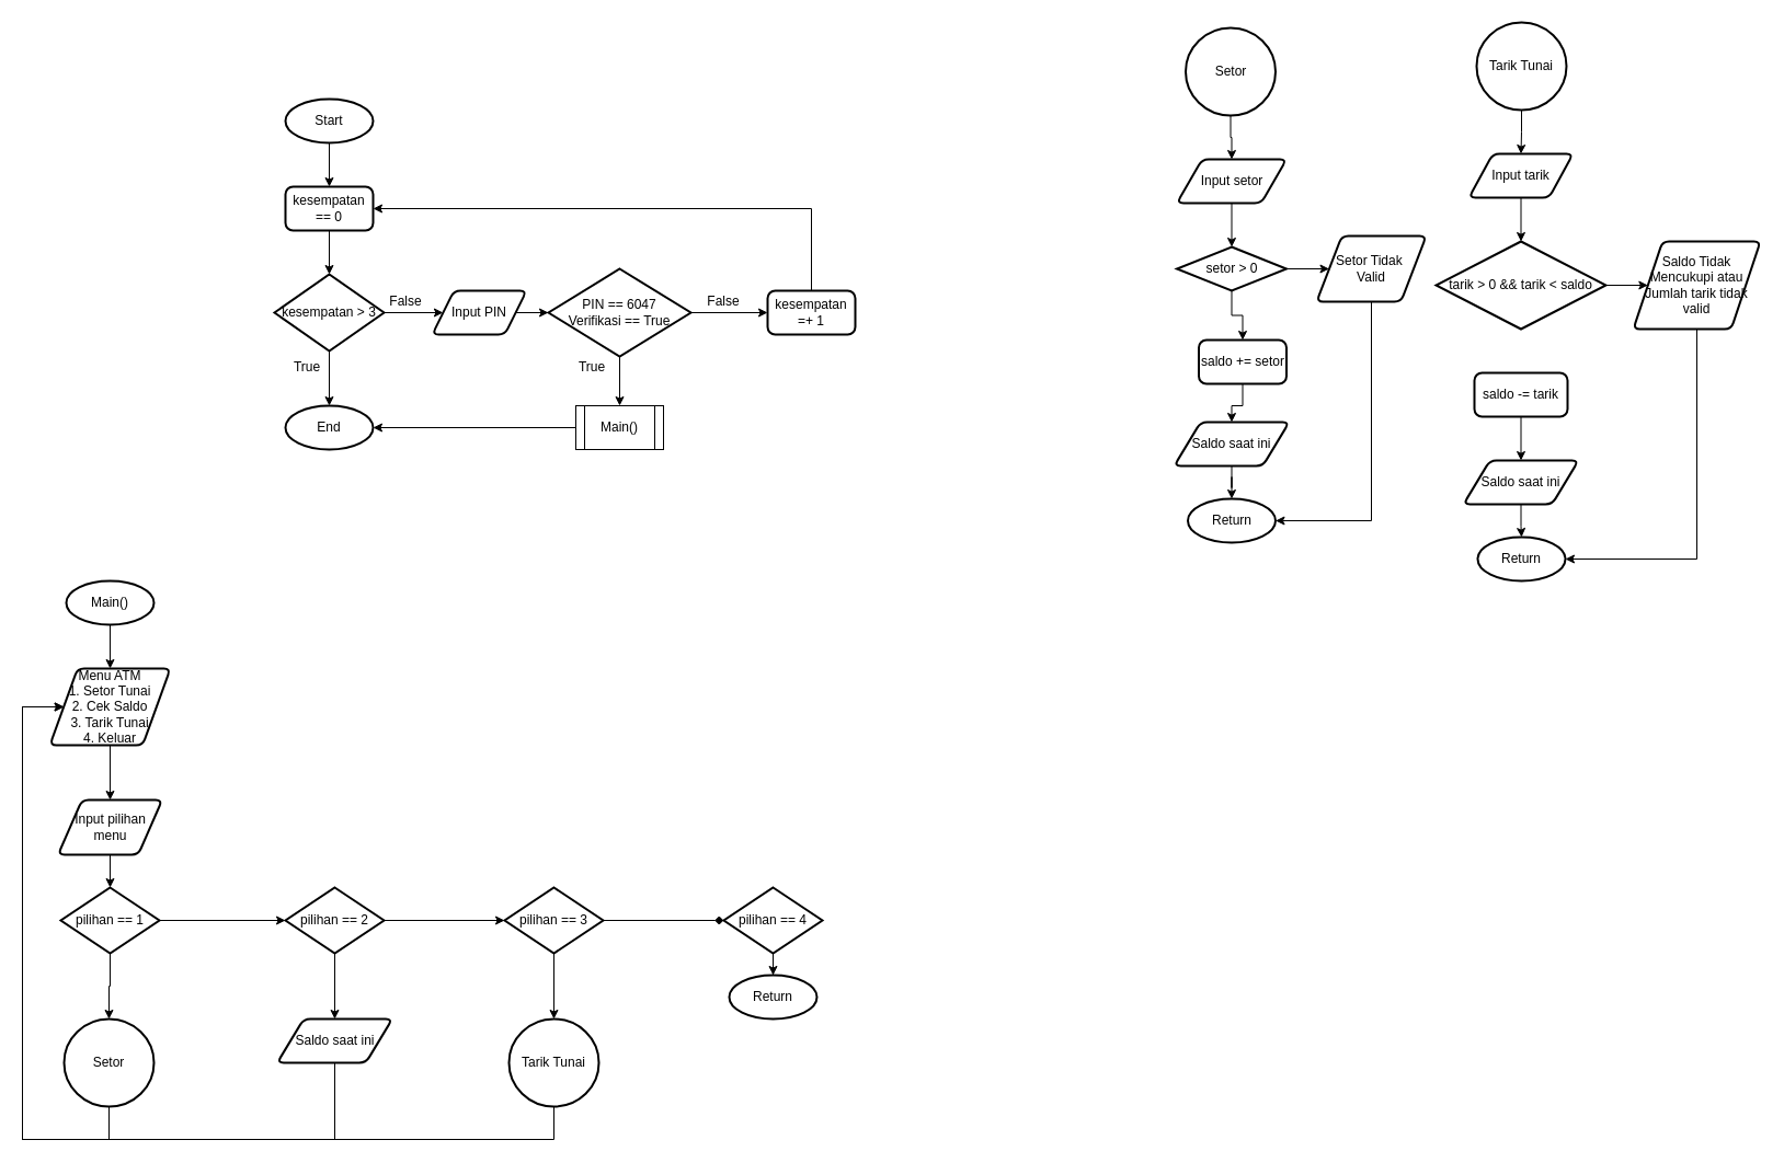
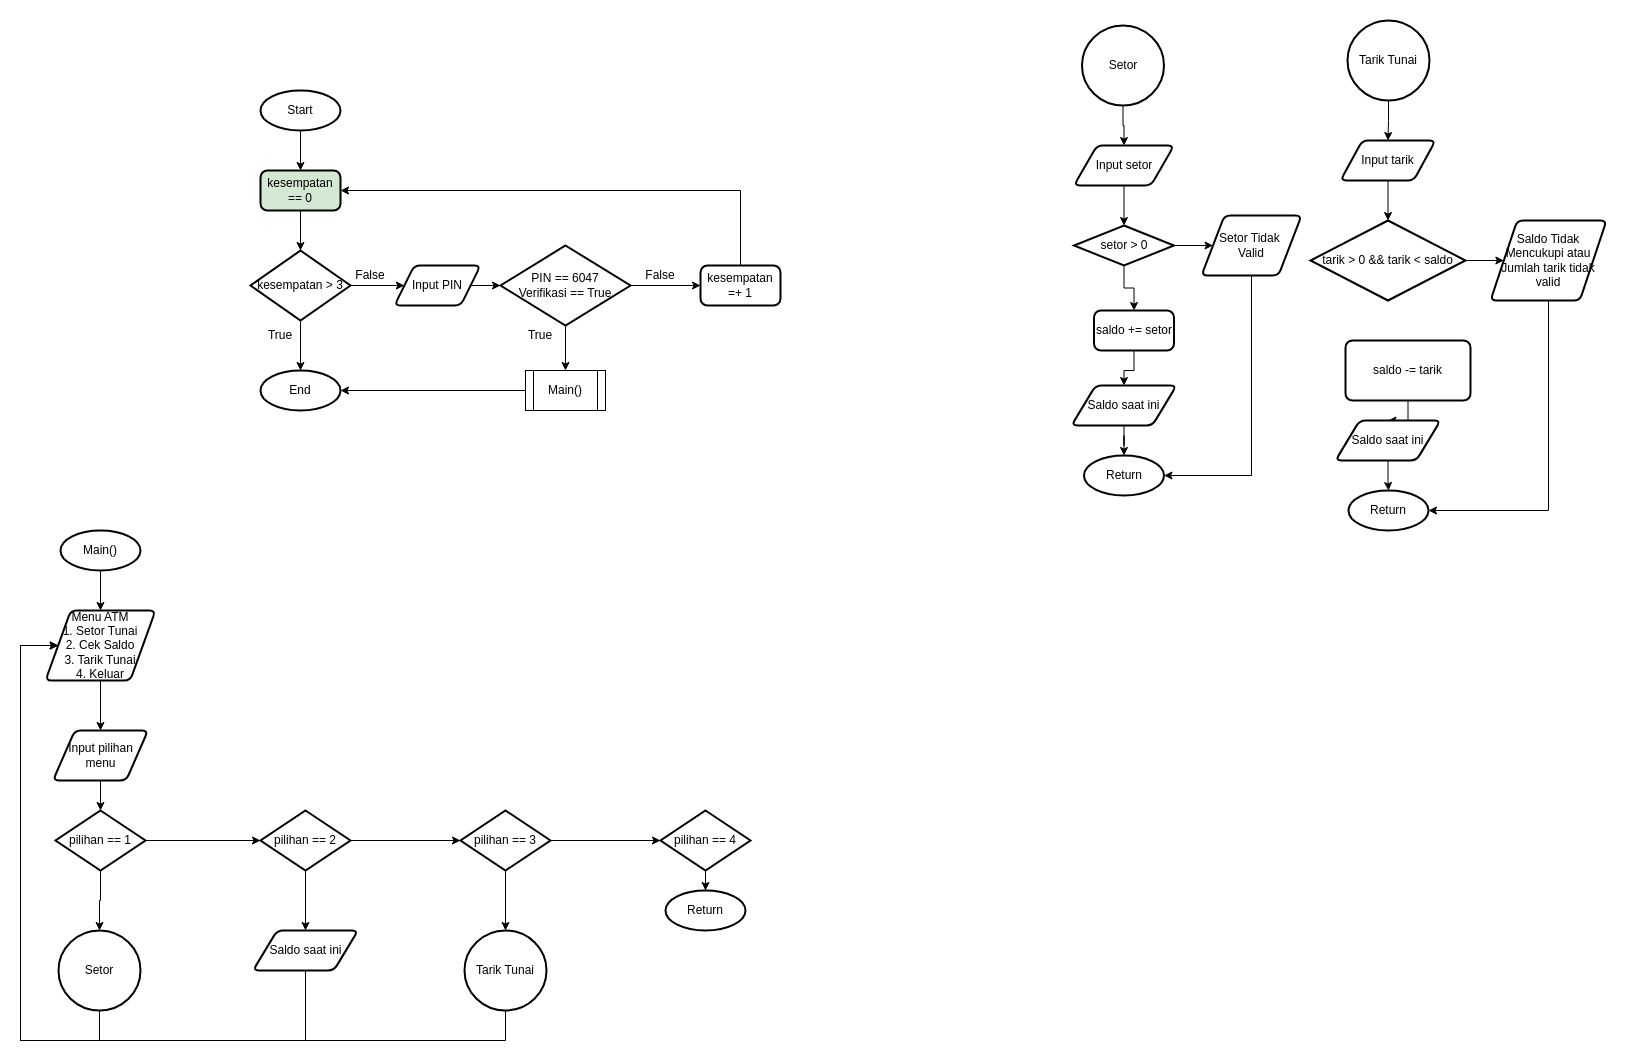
  <mxCell id="0" />
  <mxCell id="1" parent="0" />
  <mxCell id="2" value="" style="edgeStyle=orthogonalEdgeStyle;rounded=0;orthogonalLoop=1;jettySize=auto;html=1;" edge="1" parent="1" source="3" target="10"><mxGeometry relative="1" as="geometry" /></mxCell>
  <mxCell id="3" value="Start" style="strokeWidth=2;html=1;shape=mxgraph.flowchart.start_1;whiteSpace=wrap;" vertex="1" parent="1"><mxGeometry x="260" y="90" width="80" height="40" as="geometry" /></mxCell>
  <mxCell id="4" value="" style="edgeStyle=orthogonalEdgeStyle;rounded=0;orthogonalLoop=1;jettySize=auto;html=1;" edge="1" parent="1" source="6" target="8"><mxGeometry relative="1" as="geometry" /></mxCell>
  <mxCell id="5" value="" style="edgeStyle=orthogonalEdgeStyle;rounded=0;orthogonalLoop=1;jettySize=auto;html=1;" edge="1" parent="1" source="6" target="20"><mxGeometry relative="1" as="geometry" /></mxCell>
  <mxCell id="6" value="PIN == 6047&lt;div&gt;Verifikasi == True&lt;/div&gt;" style="strokeWidth=2;html=1;shape=mxgraph.flowchart.decision;whiteSpace=wrap;" vertex="1" parent="1"><mxGeometry x="500" y="245" width="130" height="80" as="geometry" /></mxCell>
  <mxCell id="7" style="edgeStyle=orthogonalEdgeStyle;rounded=0;orthogonalLoop=1;jettySize=auto;html=1;exitX=0.5;exitY=0;exitDx=0;exitDy=0;entryX=1;entryY=0.5;entryDx=0;entryDy=0;" edge="1" parent="1" source="8" target="10"><mxGeometry relative="1" as="geometry" /></mxCell>
  <mxCell id="8" value="kesempatan =+ 1" style="rounded=1;whiteSpace=wrap;html=1;absoluteArcSize=1;arcSize=14;strokeWidth=2;" vertex="1" parent="1"><mxGeometry x="700" y="265" width="80" height="40" as="geometry" /></mxCell>
  <mxCell id="9" value="" style="edgeStyle=orthogonalEdgeStyle;rounded=0;orthogonalLoop=1;jettySize=auto;html=1;" edge="1" parent="1" source="10" target="13"><mxGeometry relative="1" as="geometry" /></mxCell>
- <mxCell id="10" value="kesempatan == 0" style="rounded=1;whiteSpace=wrap;html=1;absoluteArcSize=1;arcSize=14;strokeWidth=2;" vertex="1" parent="1"><mxGeometry x="260" y="170" width="80" height="40" as="geometry" /></mxCell>
+ <mxCell id="10" value="kesempatan == 0" style="rounded=1;whiteSpace=wrap;html=1;absoluteArcSize=1;arcSize=14;strokeWidth=2;fillColor=#d5e8d4;" vertex="1" parent="1"><mxGeometry x="260" y="170" width="80" height="40" as="geometry" /></mxCell>
  <mxCell id="11" value="" style="edgeStyle=orthogonalEdgeStyle;rounded=0;orthogonalLoop=1;jettySize=auto;html=1;" edge="1" parent="1" source="13" target="14"><mxGeometry relative="1" as="geometry" /></mxCell>
  <mxCell id="12" value="" style="edgeStyle=orthogonalEdgeStyle;rounded=0;orthogonalLoop=1;jettySize=auto;html=1;" edge="1" parent="1" source="13" target="18"><mxGeometry relative="1" as="geometry" /></mxCell>
  <mxCell id="13" value="kesempatan &amp;gt; 3" style="strokeWidth=2;html=1;shape=mxgraph.flowchart.decision;whiteSpace=wrap;" vertex="1" parent="1"><mxGeometry x="250" y="250" width="100" height="70" as="geometry" /></mxCell>
  <mxCell id="14" value="End" style="strokeWidth=2;html=1;shape=mxgraph.flowchart.start_1;whiteSpace=wrap;" vertex="1" parent="1"><mxGeometry x="260" y="370" width="80" height="40" as="geometry" /></mxCell>
  <mxCell id="15" value="True" style="text;html=1;align=center;verticalAlign=middle;whiteSpace=wrap;rounded=0;" vertex="1" parent="1"><mxGeometry x="250" y="320" width="60" height="30" as="geometry" /></mxCell>
  <mxCell id="16" value="False" style="text;html=1;align=center;verticalAlign=middle;whiteSpace=wrap;rounded=0;" vertex="1" parent="1"><mxGeometry x="340" y="260" width="60" height="30" as="geometry" /></mxCell>
  <mxCell id="17" value="" style="edgeStyle=orthogonalEdgeStyle;rounded=0;orthogonalLoop=1;jettySize=auto;html=1;" edge="1" parent="1" source="18" target="6"><mxGeometry relative="1" as="geometry" /></mxCell>
  <mxCell id="18" value="Input PIN" style="shape=parallelogram;html=1;strokeWidth=2;perimeter=parallelogramPerimeter;whiteSpace=wrap;rounded=1;arcSize=12;size=0.23;" vertex="1" parent="1"><mxGeometry x="394" y="265" width="86" height="40" as="geometry" /></mxCell>
  <mxCell id="19" value="False" style="text;html=1;align=center;verticalAlign=middle;whiteSpace=wrap;rounded=0;" vertex="1" parent="1"><mxGeometry x="630" y="260" width="60" height="30" as="geometry" /></mxCell>
  <mxCell id="20" value="Main()" style="shape=process;whiteSpace=wrap;html=1;backgroundOutline=1;" vertex="1" parent="1"><mxGeometry x="525" y="370" width="80" height="40" as="geometry" /></mxCell>
  <mxCell id="21" value="" style="edgeStyle=orthogonalEdgeStyle;rounded=0;orthogonalLoop=1;jettySize=auto;html=1;" edge="1" parent="1" source="22" target="24"><mxGeometry relative="1" as="geometry" /></mxCell>
  <mxCell id="22" value="Main()" style="strokeWidth=2;html=1;shape=mxgraph.flowchart.start_1;whiteSpace=wrap;" vertex="1" parent="1"><mxGeometry x="60" y="530" width="80" height="40" as="geometry" /></mxCell>
  <mxCell id="23" value="" style="edgeStyle=orthogonalEdgeStyle;rounded=0;orthogonalLoop=1;jettySize=auto;html=1;" edge="1" parent="1" source="24" target="26"><mxGeometry relative="1" as="geometry" /></mxCell>
  <mxCell id="24" value="Menu ATM&lt;div&gt;1. Setor Tunai&lt;/div&gt;&lt;div&gt;2. Cek Saldo&lt;/div&gt;&lt;div&gt;3. Tarik Tunai&lt;/div&gt;&lt;div&gt;4. Keluar&lt;/div&gt;" style="shape=parallelogram;html=1;strokeWidth=2;perimeter=parallelogramPerimeter;whiteSpace=wrap;rounded=1;arcSize=12;size=0.23;" vertex="1" parent="1"><mxGeometry x="45" y="610" width="110" height="70" as="geometry" /></mxCell>
  <mxCell id="25" value="" style="edgeStyle=orthogonalEdgeStyle;rounded=0;orthogonalLoop=1;jettySize=auto;html=1;" edge="1" parent="1" source="26" target="29"><mxGeometry relative="1" as="geometry" /></mxCell>
  <mxCell id="26" value="Input pilihan menu" style="shape=parallelogram;html=1;strokeWidth=2;perimeter=parallelogramPerimeter;whiteSpace=wrap;rounded=1;arcSize=12;size=0.23;" vertex="1" parent="1"><mxGeometry x="52.5" y="730" width="95" height="50" as="geometry" /></mxCell>
  <mxCell id="27" value="" style="edgeStyle=orthogonalEdgeStyle;rounded=0;orthogonalLoop=1;jettySize=auto;html=1;" edge="1" parent="1" source="29" target="34"><mxGeometry relative="1" as="geometry" /></mxCell>
  <mxCell id="28" value="" style="edgeStyle=orthogonalEdgeStyle;rounded=0;orthogonalLoop=1;jettySize=auto;html=1;" edge="1" parent="1" source="29" target="63"><mxGeometry relative="1" as="geometry" /></mxCell>
  <mxCell id="29" value="pilihan == 1" style="strokeWidth=2;html=1;shape=mxgraph.flowchart.decision;whiteSpace=wrap;" vertex="1" parent="1"><mxGeometry x="55" y="810" width="90" height="60" as="geometry" /></mxCell>
  <mxCell id="30" value="True" style="text;html=1;align=center;verticalAlign=middle;whiteSpace=wrap;rounded=0;" vertex="1" parent="1"><mxGeometry x="510" y="320" width="60" height="30" as="geometry" /></mxCell>
  <mxCell id="31" style="edgeStyle=orthogonalEdgeStyle;rounded=0;orthogonalLoop=1;jettySize=auto;html=1;exitX=0;exitY=0.5;exitDx=0;exitDy=0;entryX=1;entryY=0.5;entryDx=0;entryDy=0;entryPerimeter=0;" edge="1" parent="1" source="20" target="14"><mxGeometry relative="1" as="geometry" /></mxCell>
  <mxCell id="32" value="" style="edgeStyle=orthogonalEdgeStyle;rounded=0;orthogonalLoop=1;jettySize=auto;html=1;" edge="1" parent="1" source="34" target="36"><mxGeometry relative="1" as="geometry" /></mxCell>
  <mxCell id="33" value="" style="edgeStyle=orthogonalEdgeStyle;rounded=0;orthogonalLoop=1;jettySize=auto;html=1;" edge="1" parent="1" source="34" target="39"><mxGeometry relative="1" as="geometry" /></mxCell>
  <mxCell id="34" value="pilihan == 2" style="strokeWidth=2;html=1;shape=mxgraph.flowchart.decision;whiteSpace=wrap;" vertex="1" parent="1"><mxGeometry x="260" y="810" width="90" height="60" as="geometry" /></mxCell>
  <mxCell id="35" style="edgeStyle=orthogonalEdgeStyle;rounded=0;orthogonalLoop=1;jettySize=auto;html=1;exitX=0.5;exitY=1;exitDx=0;exitDy=0;entryX=0;entryY=0.5;entryDx=0;entryDy=0;" edge="1" parent="1" source="36" target="24"><mxGeometry relative="1" as="geometry"><Array as="points"><mxPoint x="305" y="1040" /><mxPoint x="20" y="1040" /><mxPoint x="20" y="645" /></Array></mxGeometry></mxCell>
  <mxCell id="36" value="Saldo saat ini" style="shape=parallelogram;html=1;strokeWidth=2;perimeter=parallelogramPerimeter;whiteSpace=wrap;rounded=1;arcSize=12;size=0.23;" vertex="1" parent="1"><mxGeometry x="252.5" y="930" width="105" height="40" as="geometry" /></mxCell>
- <mxCell id="37" value="" style="edgeStyle=orthogonalEdgeStyle;rounded=0;orthogonalLoop=1;jettySize=auto;html=1;endArrow=diamond;" edge="1" parent="1" source="39" target="49"><mxGeometry relative="1" as="geometry" /></mxCell>
+ <mxCell id="37" value="" style="edgeStyle=orthogonalEdgeStyle;rounded=0;orthogonalLoop=1;jettySize=auto;html=1;" edge="1" parent="1" source="39" target="49"><mxGeometry relative="1" as="geometry" /></mxCell>
  <mxCell id="38" value="" style="edgeStyle=orthogonalEdgeStyle;rounded=0;orthogonalLoop=1;jettySize=auto;html=1;" edge="1" parent="1" source="39" target="65"><mxGeometry relative="1" as="geometry" /></mxCell>
  <mxCell id="39" value="pilihan == 3" style="strokeWidth=2;html=1;shape=mxgraph.flowchart.decision;whiteSpace=wrap;" vertex="1" parent="1"><mxGeometry x="460" y="810" width="90" height="60" as="geometry" /></mxCell>
  <mxCell id="40" value="" style="edgeStyle=orthogonalEdgeStyle;rounded=0;orthogonalLoop=1;jettySize=auto;html=1;" edge="1" parent="1" source="41" target="43"><mxGeometry relative="1" as="geometry" /></mxCell>
  <mxCell id="41" value="Input tarik" style="shape=parallelogram;html=1;strokeWidth=2;perimeter=parallelogramPerimeter;whiteSpace=wrap;rounded=1;arcSize=12;size=0.23;" vertex="1" parent="1"><mxGeometry x="1340" y="140" width="95" height="40" as="geometry" /></mxCell>
  <mxCell id="42" value="" style="edgeStyle=orthogonalEdgeStyle;rounded=0;orthogonalLoop=1;jettySize=auto;html=1;" edge="1" parent="1" source="43" target="70"><mxGeometry relative="1" as="geometry" /></mxCell>
  <mxCell id="43" value="tarik &amp;gt; 0 &amp;amp;&amp;amp; tarik &amp;lt; saldo" style="strokeWidth=2;html=1;shape=mxgraph.flowchart.decision;whiteSpace=wrap;" vertex="1" parent="1"><mxGeometry x="1310" y="220" width="155" height="80" as="geometry" /></mxCell>
  <mxCell id="44" value="" style="edgeStyle=orthogonalEdgeStyle;rounded=0;orthogonalLoop=1;jettySize=auto;html=1;" edge="1" parent="1" source="45" target="47"><mxGeometry relative="1" as="geometry" /></mxCell>
- <mxCell id="45" value="saldo -= tarik" style="rounded=1;whiteSpace=wrap;html=1;absoluteArcSize=1;arcSize=14;strokeWidth=2;" vertex="1" parent="1"><mxGeometry x="1345" y="340" width="85" height="40" as="geometry" /></mxCell>
+ <mxCell id="45" value="saldo -= tarik" style="rounded=1;whiteSpace=wrap;html=1;absoluteArcSize=1;arcSize=14;strokeWidth=2;" vertex="1" parent="1"><mxGeometry x="1345" y="340" width="125" height="60" as="geometry" /></mxCell>
  <mxCell id="46" value="" style="edgeStyle=orthogonalEdgeStyle;rounded=0;orthogonalLoop=1;jettySize=auto;html=1;" edge="1" parent="1" source="47" target="61"><mxGeometry relative="1" as="geometry" /></mxCell>
  <mxCell id="47" value="Saldo saat ini" style="shape=parallelogram;html=1;strokeWidth=2;perimeter=parallelogramPerimeter;whiteSpace=wrap;rounded=1;arcSize=12;size=0.23;" vertex="1" parent="1"><mxGeometry x="1335" y="420" width="105" height="40" as="geometry" /></mxCell>
  <mxCell id="48" value="" style="edgeStyle=orthogonalEdgeStyle;rounded=0;orthogonalLoop=1;jettySize=auto;html=1;" edge="1" parent="1" source="49" target="50"><mxGeometry relative="1" as="geometry" /></mxCell>
  <mxCell id="49" value="pilihan == 4" style="strokeWidth=2;html=1;shape=mxgraph.flowchart.decision;whiteSpace=wrap;" vertex="1" parent="1"><mxGeometry x="660" y="810" width="90" height="60" as="geometry" /></mxCell>
  <mxCell id="50" value="Return" style="strokeWidth=2;html=1;shape=mxgraph.flowchart.start_1;whiteSpace=wrap;" vertex="1" parent="1"><mxGeometry x="665" y="890" width="80" height="40" as="geometry" /></mxCell>
  <mxCell id="51" value="" style="edgeStyle=orthogonalEdgeStyle;rounded=0;orthogonalLoop=1;jettySize=auto;html=1;" edge="1" parent="1" source="52" target="55"><mxGeometry relative="1" as="geometry" /></mxCell>
  <mxCell id="52" value="Input setor" style="shape=parallelogram;html=1;strokeWidth=2;perimeter=parallelogramPerimeter;whiteSpace=wrap;rounded=1;arcSize=12;size=0.23;" vertex="1" parent="1"><mxGeometry x="1073.5" y="145" width="100" height="40" as="geometry" /></mxCell>
  <mxCell id="53" value="" style="edgeStyle=orthogonalEdgeStyle;rounded=0;orthogonalLoop=1;jettySize=auto;html=1;" edge="1" parent="1" source="55" target="57"><mxGeometry relative="1" as="geometry" /></mxCell>
  <mxCell id="54" value="" style="edgeStyle=orthogonalEdgeStyle;rounded=0;orthogonalLoop=1;jettySize=auto;html=1;" edge="1" parent="1" source="55" target="68"><mxGeometry relative="1" as="geometry" /></mxCell>
  <mxCell id="55" value="setor &amp;gt; 0" style="strokeWidth=2;html=1;shape=mxgraph.flowchart.decision;whiteSpace=wrap;" vertex="1" parent="1"><mxGeometry x="1073.5" y="225" width="100" height="40" as="geometry" /></mxCell>
  <mxCell id="56" value="" style="edgeStyle=orthogonalEdgeStyle;rounded=0;orthogonalLoop=1;jettySize=auto;html=1;" edge="1" parent="1" source="57" target="59"><mxGeometry relative="1" as="geometry" /></mxCell>
  <mxCell id="57" value="saldo += setor" style="rounded=1;whiteSpace=wrap;html=1;absoluteArcSize=1;arcSize=14;strokeWidth=2;" vertex="1" parent="1"><mxGeometry x="1093.5" y="310" width="80" height="40" as="geometry" /></mxCell>
  <mxCell id="58" value="" style="edgeStyle=orthogonalEdgeStyle;rounded=0;orthogonalLoop=1;jettySize=auto;html=1;" edge="1" parent="1" source="59" target="60"><mxGeometry relative="1" as="geometry" /></mxCell>
  <mxCell id="59" value="Saldo saat ini" style="shape=parallelogram;html=1;strokeWidth=2;perimeter=parallelogramPerimeter;whiteSpace=wrap;rounded=1;arcSize=12;size=0.23;" vertex="1" parent="1"><mxGeometry x="1071" y="385" width="105" height="40" as="geometry" /></mxCell>
  <mxCell id="60" value="Return" style="strokeWidth=2;html=1;shape=mxgraph.flowchart.start_1;whiteSpace=wrap;" vertex="1" parent="1"><mxGeometry x="1083.5" y="455" width="80" height="40" as="geometry" /></mxCell>
  <mxCell id="61" value="Return" style="strokeWidth=2;html=1;shape=mxgraph.flowchart.start_1;whiteSpace=wrap;" vertex="1" parent="1"><mxGeometry x="1348" y="490" width="80" height="40" as="geometry" /></mxCell>
  <mxCell id="62" style="edgeStyle=orthogonalEdgeStyle;rounded=0;orthogonalLoop=1;jettySize=auto;html=1;exitX=1;exitY=0.5;exitDx=0;exitDy=0;exitPerimeter=0;entryX=0;entryY=0.5;entryDx=0;entryDy=0;" edge="1" parent="1" source="63" target="24"><mxGeometry relative="1" as="geometry"><Array as="points"><mxPoint x="99" y="1040" /><mxPoint x="20" y="1040" /><mxPoint x="20" y="645" /></Array></mxGeometry></mxCell>
  <mxCell id="63" value="Setor" style="strokeWidth=2;html=1;shape=mxgraph.flowchart.start_2;whiteSpace=wrap;direction=south;" vertex="1" parent="1"><mxGeometry x="58" y="930" width="82" height="80" as="geometry" /></mxCell>
  <mxCell id="64" style="edgeStyle=orthogonalEdgeStyle;rounded=0;orthogonalLoop=1;jettySize=auto;html=1;exitX=1;exitY=0.5;exitDx=0;exitDy=0;exitPerimeter=0;entryX=0;entryY=0.5;entryDx=0;entryDy=0;" edge="1" parent="1" source="65" target="24"><mxGeometry relative="1" as="geometry"><Array as="points"><mxPoint x="505" y="1040" /><mxPoint x="20" y="1040" /><mxPoint x="20" y="645" /></Array></mxGeometry></mxCell>
  <mxCell id="65" value="Tarik Tunai" style="strokeWidth=2;html=1;shape=mxgraph.flowchart.start_2;whiteSpace=wrap;direction=south;" vertex="1" parent="1"><mxGeometry x="464" y="930" width="82" height="80" as="geometry" /></mxCell>
  <mxCell id="66" value="" style="edgeStyle=orthogonalEdgeStyle;rounded=0;orthogonalLoop=1;jettySize=auto;html=1;" edge="1" parent="1" source="67" target="52"><mxGeometry relative="1" as="geometry" /></mxCell>
  <mxCell id="67" value="Setor" style="strokeWidth=2;html=1;shape=mxgraph.flowchart.start_2;whiteSpace=wrap;direction=south;" vertex="1" parent="1"><mxGeometry x="1081.5" y="25" width="82" height="80" as="geometry" /></mxCell>
  <mxCell id="68" value="Setor Tidak&amp;nbsp;&lt;div&gt;Valid&lt;/div&gt;" style="shape=parallelogram;html=1;strokeWidth=2;perimeter=parallelogramPerimeter;whiteSpace=wrap;rounded=1;arcSize=12;size=0.23;" vertex="1" parent="1"><mxGeometry x="1201" y="215" width="100" height="60" as="geometry" /></mxCell>
  <mxCell id="69" style="edgeStyle=orthogonalEdgeStyle;rounded=0;orthogonalLoop=1;jettySize=auto;html=1;exitX=0.5;exitY=1;exitDx=0;exitDy=0;entryX=1;entryY=0.5;entryDx=0;entryDy=0;entryPerimeter=0;" edge="1" parent="1" source="68" target="60"><mxGeometry relative="1" as="geometry" /></mxCell>
  <mxCell id="70" value="Saldo Tidak Mencukupi atau Jumlah tarik tidak valid" style="shape=parallelogram;html=1;strokeWidth=2;perimeter=parallelogramPerimeter;whiteSpace=wrap;rounded=1;arcSize=12;size=0.23;" vertex="1" parent="1"><mxGeometry x="1490" y="220" width="116" height="80" as="geometry" /></mxCell>
  <mxCell id="71" style="edgeStyle=orthogonalEdgeStyle;rounded=0;orthogonalLoop=1;jettySize=auto;html=1;exitX=0.5;exitY=1;exitDx=0;exitDy=0;entryX=1;entryY=0.5;entryDx=0;entryDy=0;entryPerimeter=0;" edge="1" parent="1" source="70" target="61"><mxGeometry relative="1" as="geometry" /></mxCell>
  <mxCell id="72" value="" style="edgeStyle=orthogonalEdgeStyle;rounded=0;orthogonalLoop=1;jettySize=auto;html=1;" edge="1" parent="1" source="73" target="41"><mxGeometry relative="1" as="geometry" /></mxCell>
  <mxCell id="73" value="Tarik Tunai" style="strokeWidth=2;html=1;shape=mxgraph.flowchart.start_2;whiteSpace=wrap;direction=south;" vertex="1" parent="1"><mxGeometry x="1347" y="20" width="82" height="80" as="geometry" /></mxCell>
